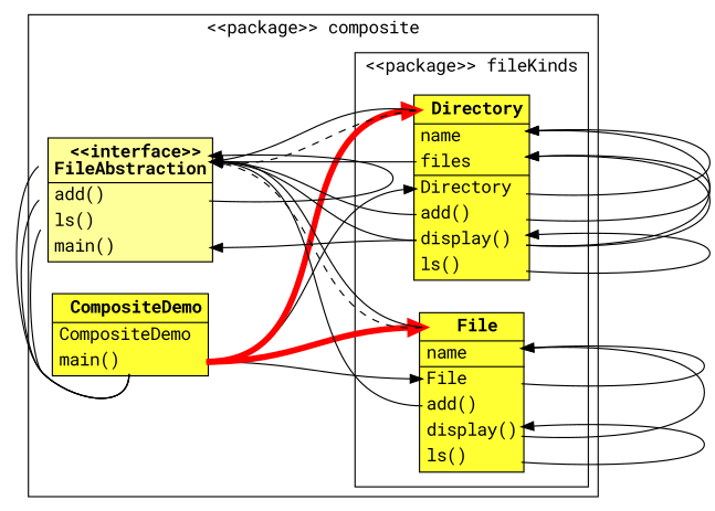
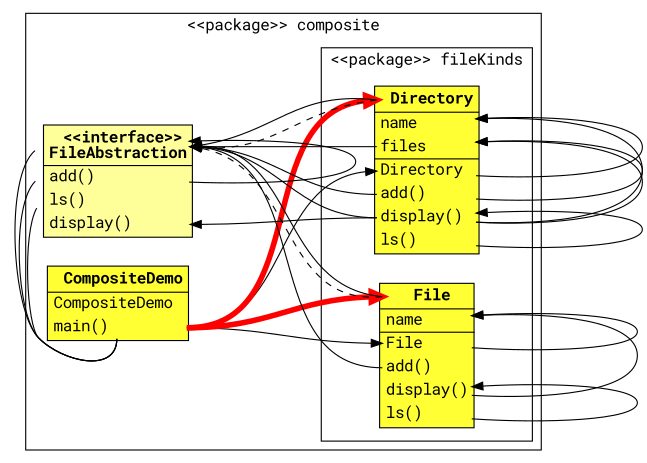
  digraph {
    compound=true
    rankdir=RL
    ranksep=1.5
    fontname="Roboto Mono"
    node [shape=none fontname="Roboto Mono"]
    edge [arrowhead=normal color=black headport=3 penwidth=1 style=solid tailport=4 fontname="Roboto Mono"]
    n1 [label=<<TABLE BGCOLOR="#FFFF33"> <TR> <TD PORT="17" BORDER="0"> <FONT COLOR="black"><B>CompositeDemo</B></FONT></TD></TR> <HR/><TR><TD PORT="18" ALIGN="LEFT" BORDER="0"><FONT COLOR="black">CompositeDemo</FONT></TD></TR> <TR><TD PORT="4" ALIGN="LEFT" BORDER="0"><FONT COLOR="black">main()</FONT></TD></TR> </TABLE>>]
-   n2 [label=<<TABLE BGCOLOR="#FFFF99"> <TR> <TD PORT="3" BORDER="0"> <FONT COLOR="black"><B>&lt;&lt;interface&gt;&gt;<BR/>FileAbstraction</B></FONT></TD></TR> <HR/><TR><TD PORT="19" ALIGN="LEFT" BORDER="0"><FONT COLOR="black">add()</FONT></TD></TR> <TR><TD PORT="20" ALIGN="LEFT" BORDER="0"><FONT COLOR="black">ls()</FONT></TD></TR> <TR><TD PORT="21" ALIGN="LEFT" BORDER="0"><FONT COLOR="black">main()</FONT></TD></TR> </TABLE>>]
+   n2 [label=<<TABLE BGCOLOR="#FFFF99"> <TR> <TD PORT="3" BORDER="0"> <FONT COLOR="black"><B>&lt;&lt;interface&gt;&gt;<BR/>FileAbstraction</B></FONT></TD></TR> <HR/><TR><TD PORT="19" ALIGN="LEFT" BORDER="0"><FONT COLOR="black">add()</FONT></TD></TR> <TR><TD PORT="20" ALIGN="LEFT" BORDER="0"><FONT COLOR="black">ls()</FONT></TD></TR> <TR><TD PORT="21" ALIGN="LEFT" BORDER="0"><FONT COLOR="black">display()</FONT></TD></TR> </TABLE>>]
    n3 [label=<<TABLE BGCOLOR="#FFFF33"> <TR> <TD PORT="11" BORDER="0"> <FONT COLOR="black"><B>File</B></FONT></TD></TR> <HR/><TR><TD PORT="16" ALIGN="LEFT" BORDER="0"><FONT COLOR="black">name</FONT></TD></TR> <HR/><TR><TD PORT="12" ALIGN="LEFT" BORDER="0"><FONT COLOR="black">File</FONT></TD></TR> <TR><TD PORT="15" ALIGN="LEFT" BORDER="0"><FONT COLOR="black">add()</FONT></TD></TR> <TR><TD PORT="13" ALIGN="LEFT" BORDER="0"><FONT COLOR="black">display()</FONT></TD></TR> <TR><TD PORT="14" ALIGN="LEFT" BORDER="0"><FONT COLOR="black">ls()</FONT></TD></TR> </TABLE>>]
    n4 [label=<<TABLE BGCOLOR="#FFFF33"> <TR> <TD PORT="2" BORDER="0"> <FONT COLOR="black"><B>Directory</B></FONT></TD></TR> <HR/><TR><TD PORT="9" ALIGN="LEFT" BORDER="0"><FONT COLOR="black">name</FONT></TD></TR> <TR><TD PORT="10" ALIGN="LEFT" BORDER="0"><FONT COLOR="black">files</FONT></TD></TR> <HR/><TR><TD PORT="5" ALIGN="LEFT" BORDER="0"><FONT COLOR="black">Directory</FONT></TD></TR> <TR><TD PORT="6" ALIGN="LEFT" BORDER="0"><FONT COLOR="black">add()</FONT></TD></TR> <TR><TD PORT="7" ALIGN="LEFT" BORDER="0"><FONT COLOR="black">display()</FONT></TD></TR> <TR><TD PORT="8" ALIGN="LEFT" BORDER="0"><FONT COLOR="black">ls()</FONT></TD></TR> </TABLE>>]
    subgraph cluster_1 {
      label=<<FONT COLOR="black">&lt;&lt;package&gt;&gt; composite</FONT>>
      subgraph sub_2 {
        label=<<FONT COLOR="black">&lt;&lt;package&gt;&gt; composite</FONT>>
        rank=same
        n1
        n2
      }
      subgraph cluster_3 {
        label=<<FONT COLOR="black">&lt;&lt;package&gt;&gt; fileKinds</FONT>>
        n3
        n4
      }
    }
    n1 -> n2 [headport=20]
    n1 -> n2 [headport=19]
    n1 -> n2
    n1 -> n3 [headport=12]
    n1 -> n3 [color=red headport=11 penwidth=5]
    n1 -> n4 [headport=5]
    n1 -> n4 [color=red headport=2 penwidth=5]
    n2 -> n2 [tailport=19]
    n3 -> n2 [tailport=15]
    n3 -> n2 [arrowhead=empty style=dashed tailport=11]
    n3 -> n2 [tailport=11]
    n3 -> n3 [headport=13 tailport=14]
    n3 -> n3 [headport=16 tailport=12]
    n3 -> n3 [headport=16 tailport=13]
    n4 -> n2 [headport=21 tailport=7]
    n4 -> n2 [tailport=7]
    n4 -> n2 [tailport=10]
    n4 -> n2 [tailport=6]
    n4 -> n2 [arrowhead=empty style=dashed tailport=2]
    n4 -> n2 [tailport=2]
    n4 -> n4 [headport=7 tailport=8]
    n4 -> n4 [headport=10 tailport=7]
    n4 -> n4 [headport=9 tailport=7]
    n4 -> n4 [headport=9 tailport=5]
    n4 -> n4 [headport=10 tailport=6]
  }
